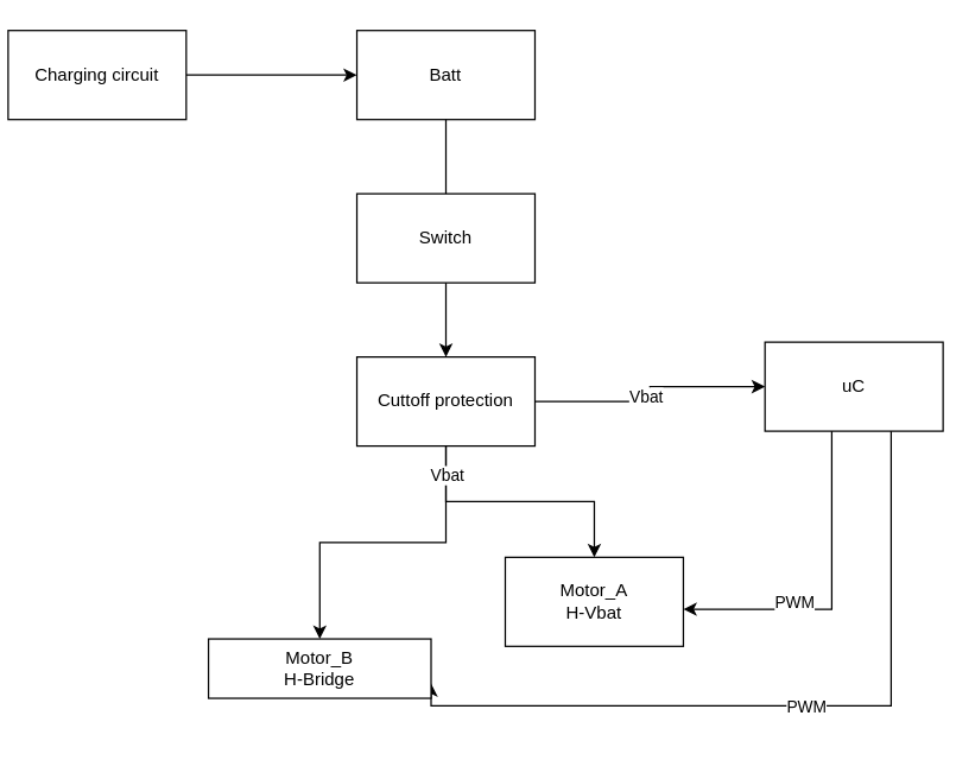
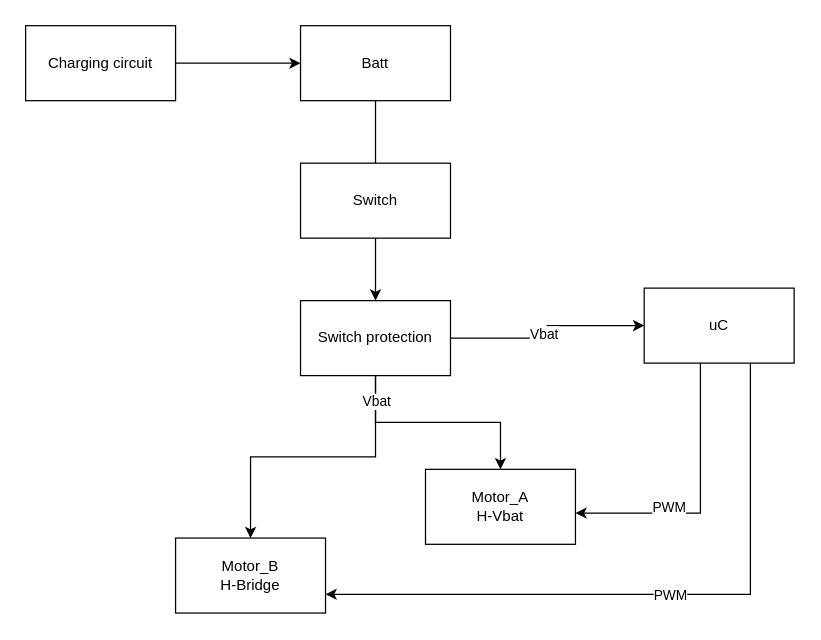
  <mxCell id="0" />
  <mxCell id="1" parent="0" />
  <mxCell id="2" value="" style="edgeStyle=orthogonalEdgeStyle;rounded=0;orthogonalLoop=1;jettySize=auto;html=1;" edge="1" parent="1" source="5" target="4"><mxGeometry relative="1" as="geometry" /></mxCell>
  <mxCell id="3" value="" style="edgeStyle=orthogonalEdgeStyle;rounded=0;orthogonalLoop=1;jettySize=auto;html=1;endArrow=none;" edge="1" parent="1" source="4" target="7"><mxGeometry relative="1" as="geometry" /></mxCell>
  <mxCell id="4" value="Batt" style="rounded=0;whiteSpace=wrap;html=1;" vertex="1" parent="1"><mxGeometry x="240" y="20" width="120" height="60" as="geometry" /></mxCell>
- <mxCell id="5" value="Charging circuit" style="rounded=0;whiteSpace=wrap;html=1;" vertex="1" parent="1"><mxGeometry x="5" y="20" width="120" height="60" as="geometry" /></mxCell>
+ <mxCell id="5" value="Charging circuit" style="rounded=0;whiteSpace=wrap;html=1;" vertex="1" parent="1"><mxGeometry x="20" y="20" width="120" height="60" as="geometry" /></mxCell>
  <mxCell id="6" value="" style="edgeStyle=orthogonalEdgeStyle;rounded=0;orthogonalLoop=1;jettySize=auto;html=1;" edge="1" parent="1" source="7" target="13"><mxGeometry relative="1" as="geometry" /></mxCell>
  <mxCell id="7" value="Switch" style="whiteSpace=wrap;html=1;rounded=0;" vertex="1" parent="1"><mxGeometry x="240" y="130" width="120" height="60" as="geometry" /></mxCell>
  <mxCell id="8" value="" style="edgeStyle=orthogonalEdgeStyle;rounded=0;orthogonalLoop=1;jettySize=auto;html=1;" edge="1" parent="1" source="13" target="14"><mxGeometry relative="1" as="geometry" /></mxCell>
  <mxCell id="9" value="" style="edgeStyle=orthogonalEdgeStyle;rounded=0;orthogonalLoop=1;jettySize=auto;html=1;" edge="1" parent="1" source="13" target="19"><mxGeometry relative="1" as="geometry" /></mxCell>
  <mxCell id="10" value="Vbat" style="edgeLabel;html=1;align=center;verticalAlign=middle;resizable=0;points=[];" vertex="1" connectable="0" parent="9"><mxGeometry x="-0.013" y="3" relative="1" as="geometry"><mxPoint as="offset" /></mxGeometry></mxCell>
  <mxCell id="11" style="edgeStyle=orthogonalEdgeStyle;rounded=0;orthogonalLoop=1;jettySize=auto;html=1;" edge="1" parent="1" source="13" target="20"><mxGeometry relative="1" as="geometry" /></mxCell>
  <mxCell id="12" value="Vbat" style="edgeLabel;html=1;align=center;verticalAlign=middle;resizable=0;points=[];" vertex="1" connectable="0" parent="11"><mxGeometry x="-0.823" relative="1" as="geometry"><mxPoint as="offset" /></mxGeometry></mxCell>
- <mxCell id="13" value="Cuttoff protection" style="whiteSpace=wrap;html=1;rounded=0;" vertex="1" parent="1"><mxGeometry x="240" y="240" width="120" height="60" as="geometry" /></mxCell>
+ <mxCell id="13" value="Switch protection" style="whiteSpace=wrap;html=1;rounded=0;" vertex="1" parent="1"><mxGeometry x="240" y="240" width="120" height="60" as="geometry" /></mxCell>
  <mxCell id="14" value="Motor_A&lt;div&gt;H-Vbat&lt;/div&gt;" style="whiteSpace=wrap;html=1;rounded=0;" vertex="1" parent="1"><mxGeometry x="340" y="375" width="120" height="60" as="geometry" /></mxCell>
  <mxCell id="15" style="edgeStyle=orthogonalEdgeStyle;rounded=0;orthogonalLoop=1;jettySize=auto;html=1;" edge="1" parent="1" source="19"><mxGeometry relative="1" as="geometry"><mxPoint x="460" y="410" as="targetPoint" /><Array as="points"><mxPoint x="560" y="410" /><mxPoint x="460" y="410" /></Array></mxGeometry></mxCell>
  <mxCell id="16" value="PWM" style="edgeLabel;html=1;align=center;verticalAlign=middle;resizable=0;points=[];" vertex="1" connectable="0" parent="15"><mxGeometry x="0.312" y="-2" relative="1" as="geometry"><mxPoint x="-2" y="-3" as="offset" /></mxGeometry></mxCell>
  <mxCell id="17" style="edgeStyle=orthogonalEdgeStyle;rounded=0;orthogonalLoop=1;jettySize=auto;html=1;entryX=1;entryY=0.75;entryDx=0;entryDy=0;" edge="1" parent="1" source="19" target="20"><mxGeometry relative="1" as="geometry"><Array as="points"><mxPoint x="600" y="475" /></Array></mxGeometry></mxCell>
  <mxCell id="18" value="PWM" style="edgeLabel;html=1;align=center;verticalAlign=middle;resizable=0;points=[];" vertex="1" connectable="0" parent="17"><mxGeometry x="-0.089" relative="1" as="geometry"><mxPoint x="-11" as="offset" /></mxGeometry></mxCell>
  <mxCell id="19" value="uC" style="whiteSpace=wrap;html=1;rounded=0;" vertex="1" parent="1"><mxGeometry x="515" y="230" width="120" height="60" as="geometry" /></mxCell>
- <mxCell id="20" value="Motor_B&lt;div&gt;H-Bridge&lt;/div&gt;" style="whiteSpace=wrap;html=1;rounded=0;" vertex="1" parent="1"><mxGeometry x="140" y="430" width="150" height="40" as="geometry" /></mxCell>
+ <mxCell id="20" value="Motor_B&lt;div&gt;H-Bridge&lt;/div&gt;" style="whiteSpace=wrap;html=1;rounded=0;" vertex="1" parent="1"><mxGeometry x="140" y="430" width="120" height="60" as="geometry" /></mxCell>
